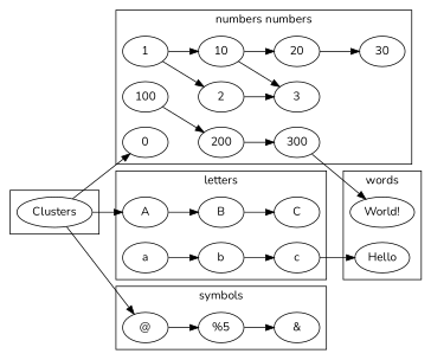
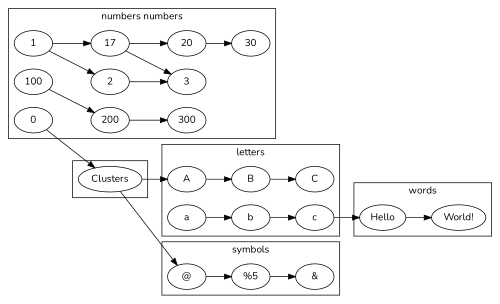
  digraph {
    compound=true
    fontname=Nunito
    rankdir=LR
    node [fontname=Nunito]
    edge [fontname=Nunito]
    1
    2
-   10
+   10 [label=17]
    3
    20
    100
    30
    200
    300
    0
    A
    B
    C
    a
    b
    c
    "@"
    "%5"
    "&"
    Clusters
    Hello
    "World!"
    subgraph cluster_1 {
      label="numbers numbers"
      1
      2
      10
      3
      20
      100
      30
      200
      300
      0
    }
    subgraph cluster_2 {
      label=letters
      A
      B
      C
      a
      b
      c
    }
    subgraph cluster_3 {
      label=symbols
      "@"
      "%5"
      "&"
    }
    subgraph cluster_4 {
      Clusters
    }
    subgraph cluster_5 {
      label=words
      Hello
      "World!"
    }
    1 -> 2
    1 -> 10
    2 -> 3
    10 -> 3
    10 -> 20
    20 -> 30
    100 -> 200
    200 -> 300
    A -> B
    B -> C
    a -> b
    b -> c
    c -> Hello
    "@" -> "%5"
    "%5" -> "&"
-   Clusters -> 0
+   0 -> Clusters
    Clusters -> A
    Clusters -> "@"
-   300 -> "World!"
+   Hello -> "World!"
  }
